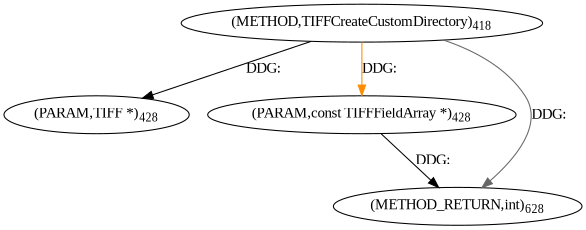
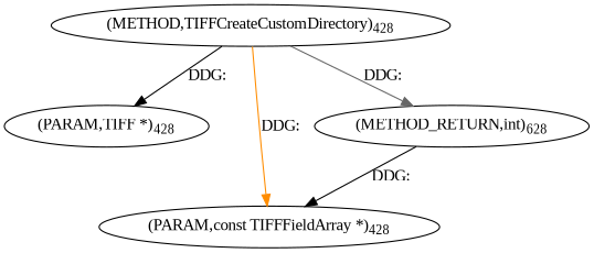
  digraph {
    fontname="Liberation Serif"
    node [fontname="Liberation Serif"]
    edge [color=black fontname="Liberation Serif"]
-   n1 [label=<(METHOD,TIFFCreateCustomDirectory)<SUB>418</SUB>>]
+   n1 [label=<(METHOD,TIFFCreateCustomDirectory)<SUB>428</SUB>>]
    n2 [label=<(PARAM,TIFF *)<SUB>428</SUB>>]
    n3 [label=<(PARAM,const TIFFFieldArray *)<SUB>428</SUB>>]
    n4 [label=<(METHOD_RETURN,int)<SUB>628</SUB>>]
    n1 -> n2 [label="DDG: "]
    n1 -> n3 [color=darkorange label="DDG: "]
    n1 -> n4 [color=gray40 label="DDG: "]
-   n3 -> n4 [label="DDG: "]
+   n4 -> n3 [label="DDG: "]
  }
